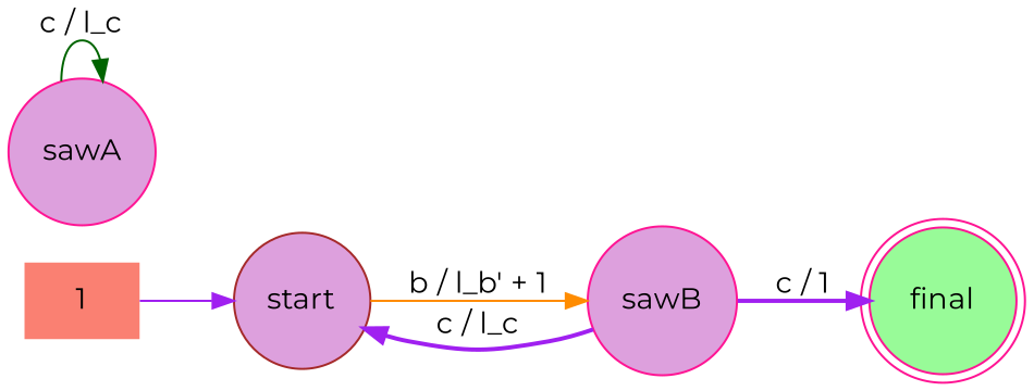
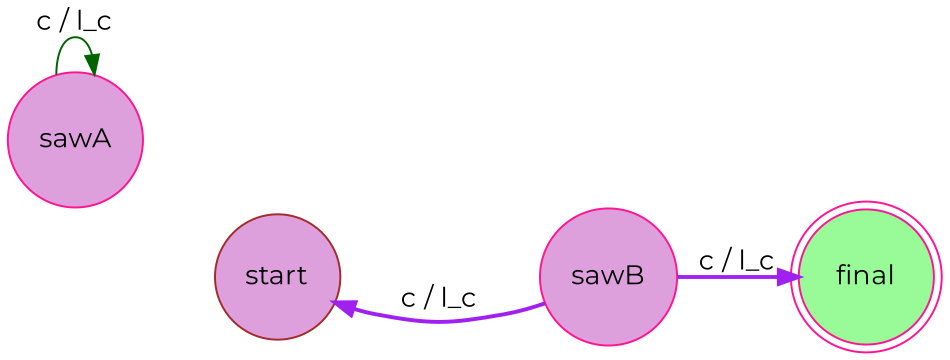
  digraph {
    fontname=Montserrat
    rankdir=LR
    node [color=deeppink fillcolor=plum fontname=Montserrat shape=circle style=filled]
    edge [color=purple fontname=Montserrat style=solid]
-   n1 [color=darkorange fillcolor=salmon label=1 shape=plaintext]
    n2 [color=brown label=start]
    n3 [label=sawB]
    n4 [fillcolor=palegreen label=final shape=doublecircle]
    n5 [label=sawA]
-   n1 -> n2
-   n2 -> n3 [color=darkorange label="b / l_b' + 1"]
    n3 -> n2 [label="c / l_c" style=bold]
-   n3 -> n4 [label="c / 1" style=bold]
+   n3 -> n4 [label="c / l_c" style=bold]
    n5 -> n5 [color=darkgreen label="c / l_c"]
  }
